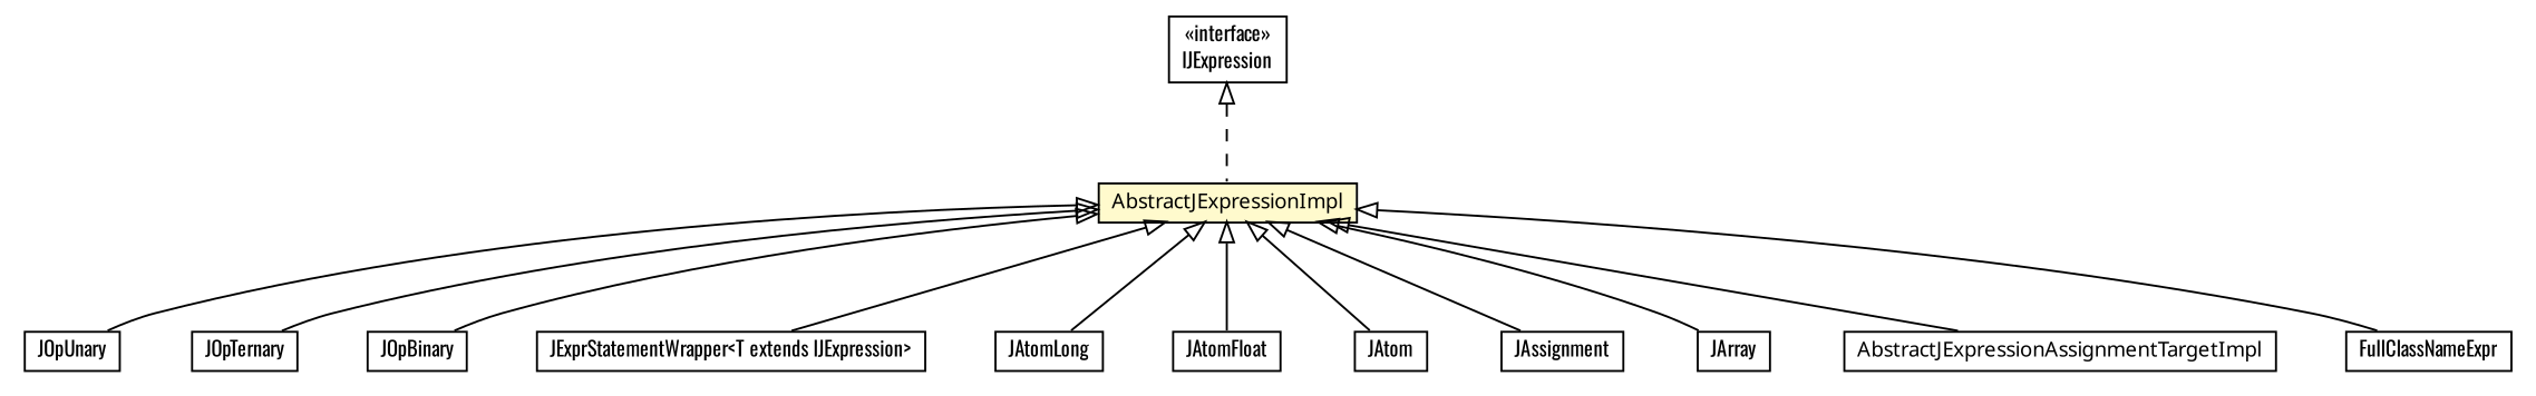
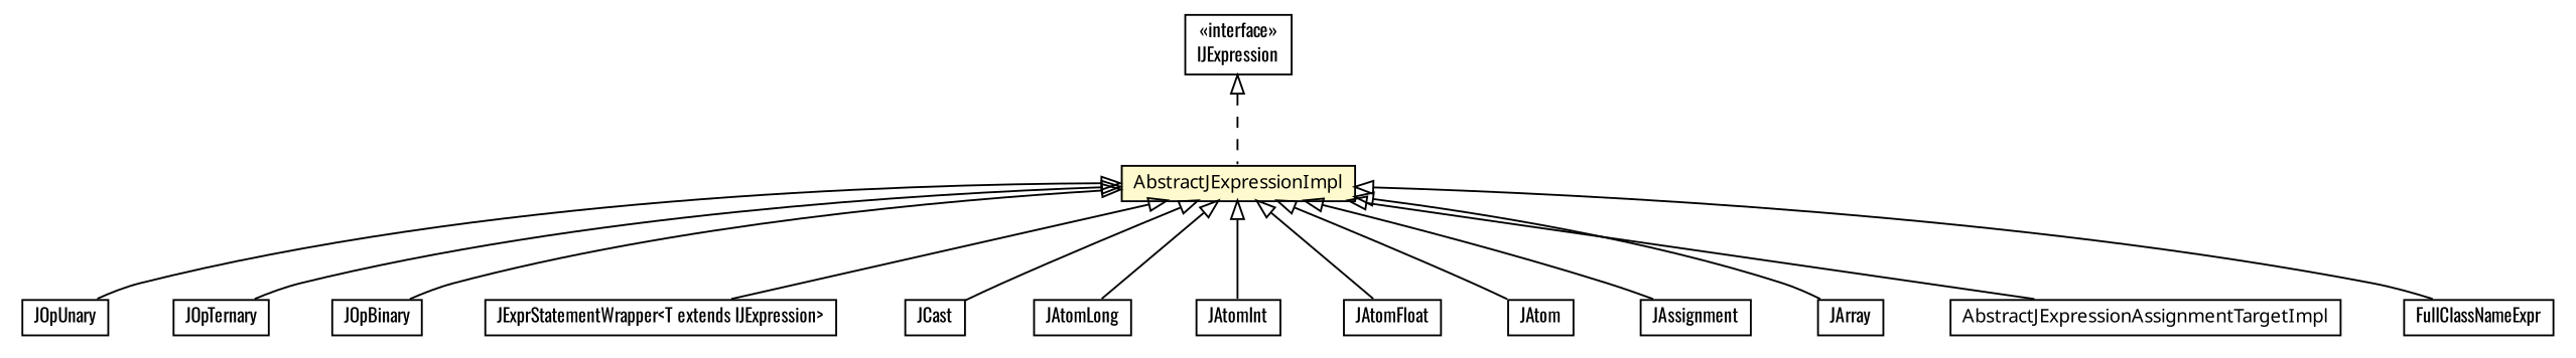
  digraph {
    fontname=Oswald
    nodesep=0.25
    ranksep=0.5
    node [fontcolor=black fontname=Oswald fontsize=10.0 shape=plaintext]
    edge [arrowtail=empty dir=back fontname=Oswald fontsize=10 headport=p labelfontname=arial labelfontsize=10 tailport=p]
    n1 [label=<<table title="com.helger.jcodemodel.JOpUnary" border="0" cellborder="1" cellspacing="0" cellpadding="2" port="p" href="./JOpUnary.html"> 		<tr><td><table border="0" cellspacing="0" cellpadding="1"> <tr><td align="center" balign="center"> JOpUnary </td></tr> 		</table></td></tr> 		</table>>]
    n2 [label=<<table title="com.helger.jcodemodel.JOpTernary" border="0" cellborder="1" cellspacing="0" cellpadding="2" port="p" href="./JOpTernary.html"> 		<tr><td><table border="0" cellspacing="0" cellpadding="1"> <tr><td align="center" balign="center"> JOpTernary </td></tr> 		</table></td></tr> 		</table>>]
    n3 [label=<<table title="com.helger.jcodemodel.JOpBinary" border="0" cellborder="1" cellspacing="0" cellpadding="2" port="p" href="./JOpBinary.html"> 		<tr><td><table border="0" cellspacing="0" cellpadding="1"> <tr><td align="center" balign="center"> JOpBinary </td></tr> 		</table></td></tr> 		</table>>]
    n4 [label=<<table title="com.helger.jcodemodel.JExprStatementWrapper" border="0" cellborder="1" cellspacing="0" cellpadding="2" port="p" href="./JExprStatementWrapper.html"> 		<tr><td><table border="0" cellspacing="0" cellpadding="1"> <tr><td align="center" balign="center"> JExprStatementWrapper&lt;T extends IJExpression&gt; </td></tr> 		</table></td></tr> 		</table>>]
+   n5 [label=<<table title="com.helger.jcodemodel.JCast" border="0" cellborder="1" cellspacing="0" cellpadding="2" port="p" href="./JCast.html"> 		<tr><td><table border="0" cellspacing="0" cellpadding="1"> <tr><td align="center" balign="center"> JCast </td></tr> 		</table></td></tr> 		</table>>]
    n6 [label=<<table title="com.helger.jcodemodel.JAtomLong" border="0" cellborder="1" cellspacing="0" cellpadding="2" port="p" href="./JAtomLong.html"> 		<tr><td><table border="0" cellspacing="0" cellpadding="1"> <tr><td align="center" balign="center"> JAtomLong </td></tr> 		</table></td></tr> 		</table>>]
+   n7 [label=<<table title="com.helger.jcodemodel.JAtomInt" border="0" cellborder="1" cellspacing="0" cellpadding="2" port="p" href="./JAtomInt.html"> 		<tr><td><table border="0" cellspacing="0" cellpadding="1"> <tr><td align="center" balign="center"> JAtomInt </td></tr> 		</table></td></tr> 		</table>>]
    n8 [label=<<table title="com.helger.jcodemodel.JAtomFloat" border="0" cellborder="1" cellspacing="0" cellpadding="2" port="p" href="./JAtomFloat.html"> 		<tr><td><table border="0" cellspacing="0" cellpadding="1"> <tr><td align="center" balign="center"> JAtomFloat </td></tr> 		</table></td></tr> 		</table>>]
    n9 [label=<<table title="com.helger.jcodemodel.JAtom" border="0" cellborder="1" cellspacing="0" cellpadding="2" port="p" href="./JAtom.html"> 		<tr><td><table border="0" cellspacing="0" cellpadding="1"> <tr><td align="center" balign="center"> JAtom </td></tr> 		</table></td></tr> 		</table>>]
    n10 [label=<<table title="com.helger.jcodemodel.JAssignment" border="0" cellborder="1" cellspacing="0" cellpadding="2" port="p" href="./JAssignment.html"> 		<tr><td><table border="0" cellspacing="0" cellpadding="1"> <tr><td align="center" balign="center"> JAssignment </td></tr> 		</table></td></tr> 		</table>>]
    n11 [label=<<table title="com.helger.jcodemodel.JArray" border="0" cellborder="1" cellspacing="0" cellpadding="2" port="p" href="./JArray.html"> 		<tr><td><table border="0" cellspacing="0" cellpadding="1"> <tr><td align="center" balign="center"> JArray </td></tr> 		</table></td></tr> 		</table>>]
    n12 [label=<<table title="com.helger.jcodemodel.IJExpression" border="0" cellborder="1" cellspacing="0" cellpadding="2" port="p" href="./IJExpression.html"> 		<tr><td><table border="0" cellspacing="0" cellpadding="1"> <tr><td align="center" balign="center"> &#171;interface&#187; </td></tr> <tr><td align="center" balign="center"> IJExpression </td></tr> 		</table></td></tr> 		</table>>]
    n13 [label=<<table title="com.helger.jcodemodel.AbstractJExpressionImpl" border="0" cellborder="1" cellspacing="0" cellpadding="2" port="p" bgcolor="lemonChiffon" href="./AbstractJExpressionImpl.html"> 		<tr><td><table border="0" cellspacing="0" cellpadding="1"> <tr><td align="center" balign="center"><font face="ariali"> AbstractJExpressionImpl </font></td></tr> 		</table></td></tr> 		</table>>]
    n14 [label=<<table title="com.helger.jcodemodel.AbstractJExpressionAssignmentTargetImpl" border="0" cellborder="1" cellspacing="0" cellpadding="2" port="p" href="./AbstractJExpressionAssignmentTargetImpl.html"> 		<tr><td><table border="0" cellspacing="0" cellpadding="1"> <tr><td align="center" balign="center"><font face="ariali"> AbstractJExpressionAssignmentTargetImpl </font></td></tr> 		</table></td></tr> 		</table>>]
    n15 [label=<<table title="com.helger.jcodemodel.AbstractJAnnotationValueOwned.FullClassNameExpr" border="0" cellborder="1" cellspacing="0" cellpadding="2" port="p" href="./AbstractJAnnotationValueOwned.FullClassNameExpr.html"> 		<tr><td><table border="0" cellspacing="0" cellpadding="1"> <tr><td align="center" balign="center"> FullClassNameExpr </td></tr> 		</table></td></tr> 		</table>>]
    n12 -> n13 [style=dashed]
    n13 -> n1
    n13 -> n2
    n13 -> n3
    n13 -> n4
+   n13 -> n5
    n13 -> n6
+   n13 -> n7
    n13 -> n8
    n13 -> n9
    n13 -> n10
    n13 -> n11
    n13 -> n14
    n13 -> n15
  }
